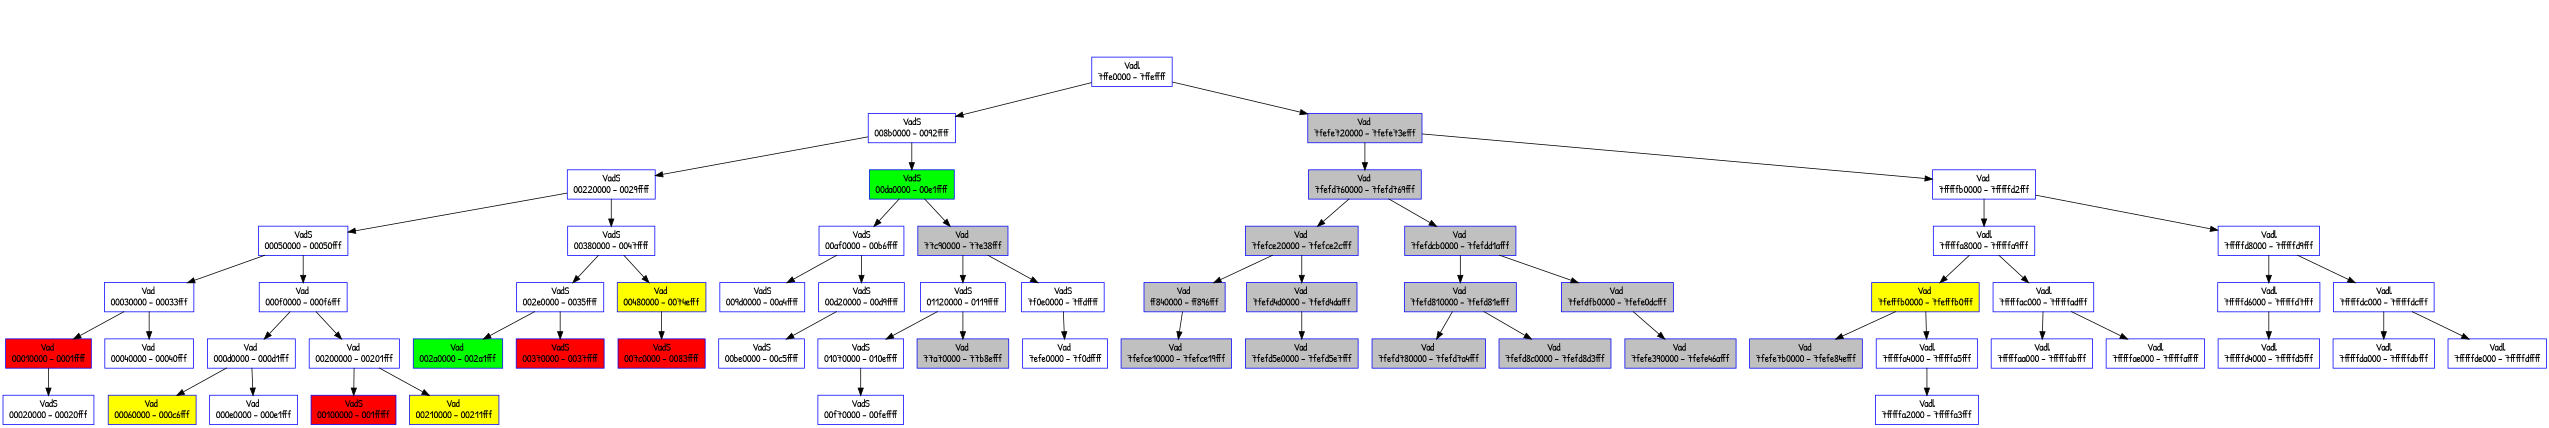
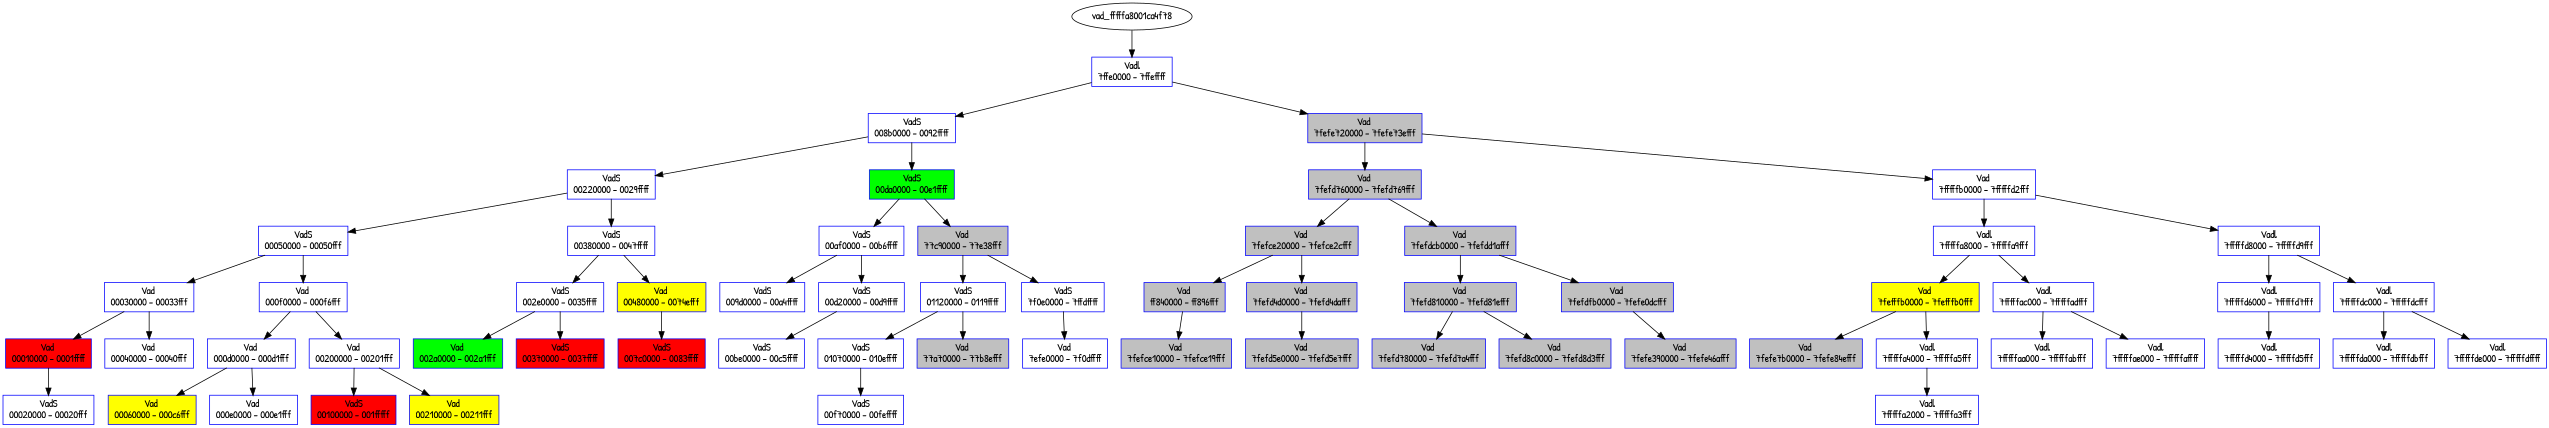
  digraph {
    rankdir=TB
    fontname="Patrick Hand"
    node [color=blue fillcolor=white shape=record style=filled fontname="Patrick Hand"]
    edge [fontname="Patrick Hand"]
    n1 [label="{ Vadl\n7ffe0000 - 7ffeffff }"]
+   vad_fffffa8001ca4f78 [color="" fillcolor="" shape="" style=""]
    n3 [label="{ VadS\n008b0000 - 0092ffff }"]
    n4 [fillcolor=gray label="{ Vad \n7fefe720000 - 7fefe73efff }"]
    n5 [label="{ VadS\n00220000 - 0029ffff }"]
    n6 [fillcolor=green label="{ VadS\n00da0000 - 00e1ffff }"]
    n7 [label="{ VadS\n00050000 - 00050fff }"]
    n8 [label="{ VadS\n00380000 - 0047ffff }"]
    n9 [label="{ Vad \n00030000 - 00033fff }"]
    n10 [label="{ Vad \n000f0000 - 000f6fff }"]
    n11 [fillcolor=red label="{ Vad \n00010000 - 0001ffff }"]
    n12 [label="{ Vad \n00040000 - 00040fff }"]
    n13 [label="{ VadS\n00020000 - 00020fff }"]
    n14 [label="{ Vad \n000d0000 - 000d1fff }"]
    n15 [label="{ Vad \n00200000 - 00201fff }"]
    n16 [fillcolor=yellow label="{ Vad \n00060000 - 000c6fff }"]
    n17 [label="{ Vad \n000e0000 - 000e1fff }"]
    n18 [fillcolor=red label="{ VadS\n00100000 - 001fffff }"]
    n19 [fillcolor=yellow label="{ Vad \n00210000 - 00211fff }"]
    n20 [label="{ VadS\n002e0000 - 0035ffff }"]
    n21 [fillcolor=yellow label="{ Vad \n00480000 - 0074efff }"]
    n22 [fillcolor=green label="{ Vad \n002a0000 - 002a1fff }"]
    n23 [fillcolor=red label="{ VadS\n00370000 - 0037ffff }"]
    n24 [fillcolor=red label="{ VadS\n007c0000 - 0083ffff }"]
    n25 [label="{ VadS\n00af0000 - 00b6ffff }"]
    n26 [fillcolor=gray label="{ Vad \n77c90000 - 77e38fff }"]
    n27 [label="{ VadS\n009d0000 - 00a4ffff }"]
    n28 [label="{ VadS\n00d20000 - 00d9ffff }"]
    n29 [label="{ VadS\n00be0000 - 00c5ffff }"]
    n30 [label="{ VadS\n01120000 - 0119ffff }"]
    n31 [label="{ VadS\n7f0e0000 - 7ffdffff }"]
    n32 [label="{ VadS\n01070000 - 010effff }"]
    n33 [fillcolor=gray label="{ Vad \n77a70000 - 77b8efff }"]
    n34 [label="{ VadS\n00f70000 - 00feffff }"]
    n35 [label="{ Vad \n7efe0000 - 7f0dffff }"]
    n36 [fillcolor=gray label="{ Vad \n7fefd760000 - 7fefd769fff }"]
    n37 [label="{ Vad \n7fffffb0000 - 7fffffd2fff }"]
    n38 [fillcolor=gray label="{ Vad \n7fefce20000 - 7fefce2cfff }"]
    n39 [fillcolor=gray label="{ Vad \n7fefdcb0000 - 7fefdd1afff }"]
    n40 [fillcolor=gray label="{ Vad \nff840000 - ff896fff }"]
    n41 [fillcolor=gray label="{ Vad \n7fefd4d0000 - 7fefd4dafff }"]
    n42 [fillcolor=gray label="{ Vad \n7fefce10000 - 7fefce19fff }"]
    n43 [fillcolor=gray label="{ Vad \n7fefd5e0000 - 7fefd5e7fff }"]
    n44 [fillcolor=gray label="{ Vad \n7fefd810000 - 7fefd81efff }"]
    n45 [fillcolor=gray label="{ Vad \n7fefdfb0000 - 7fefe0dcfff }"]
    n46 [fillcolor=gray label="{ Vad \n7fefd780000 - 7fefd7a4fff }"]
    n47 [fillcolor=gray label="{ Vad \n7fefd8c0000 - 7fefd8d3fff }"]
    n48 [fillcolor=gray label="{ Vad \n7fefe390000 - 7fefe46afff }"]
    n49 [label="{ Vadl\n7fffffa8000 - 7fffffa9fff }"]
    n50 [label="{ Vadl\n7fffffd8000 - 7fffffd9fff }"]
    n51 [fillcolor=yellow label="{ Vad \n7fefffb0000 - 7fefffb0fff }"]
    n52 [label="{ Vadl\n7fffffac000 - 7fffffadfff }"]
    n53 [fillcolor=gray label="{ Vad \n7fefe7b0000 - 7fefe84efff }"]
    n54 [label="{ Vadl\n7fffffa4000 - 7fffffa5fff }"]
    n55 [label="{ Vadl\n7fffffa2000 - 7fffffa3fff }"]
    n56 [label="{ Vadl\n7fffffaa000 - 7fffffabfff }"]
    n57 [label="{ Vadl\n7fffffae000 - 7fffffaffff }"]
    n58 [label="{ Vadl\n7fffffd6000 - 7fffffd7fff }"]
    n59 [label="{ Vadl\n7fffffdc000 - 7fffffdcfff }"]
    n60 [label="{ Vadl\n7fffffd4000 - 7fffffd5fff }"]
    n61 [label="{ Vadl\n7fffffda000 - 7fffffdbfff }"]
    n62 [label="{ Vadl\n7fffffde000 - 7fffffdffff }"]
    n1 -> n3
    n1 -> n4
+   vad_fffffa8001ca4f78 -> n1
    n3 -> n5
    n3 -> n6
    n4 -> n36
    n4 -> n37
    n5 -> n7
    n5 -> n8
    n6 -> n25
    n6 -> n26
    n7 -> n9
    n7 -> n10
    n8 -> n20
    n8 -> n21
    n9 -> n11
    n9 -> n12
    n10 -> n14
    n10 -> n15
    n11 -> n13
    n14 -> n16
    n14 -> n17
    n15 -> n18
    n15 -> n19
    n20 -> n22
    n20 -> n23
    n21 -> n24
    n25 -> n27
    n25 -> n28
    n26 -> n30
    n26 -> n31
    n28 -> n29
    n30 -> n32
    n30 -> n33
    n31 -> n35
    n32 -> n34
    n36 -> n38
    n36 -> n39
    n37 -> n49
    n37 -> n50
    n38 -> n40
    n38 -> n41
    n39 -> n44
    n39 -> n45
    n40 -> n42
    n41 -> n43
    n44 -> n46
    n44 -> n47
    n45 -> n48
    n49 -> n51
    n49 -> n52
    n50 -> n58
    n50 -> n59
    n51 -> n53
    n51 -> n54
    n52 -> n56
    n52 -> n57
    n54 -> n55
    n58 -> n60
    n59 -> n61
    n59 -> n62
  }
